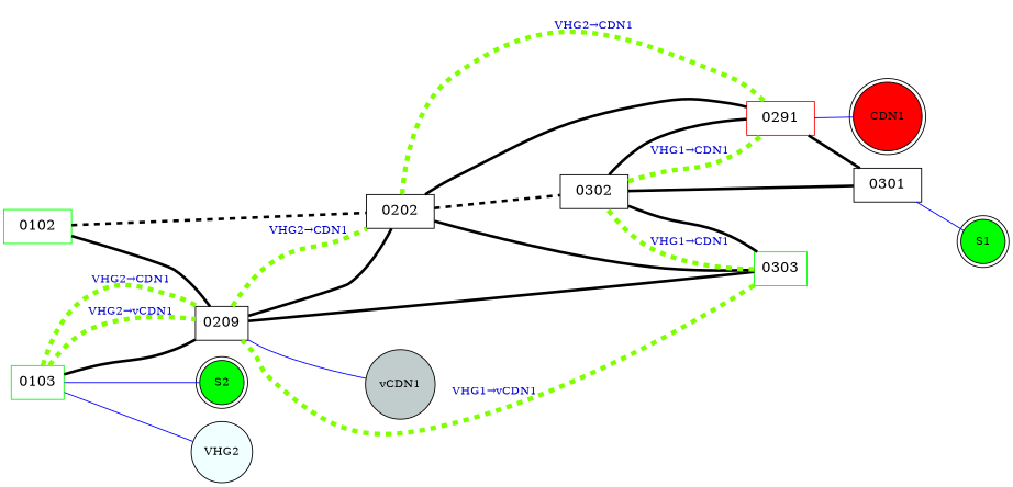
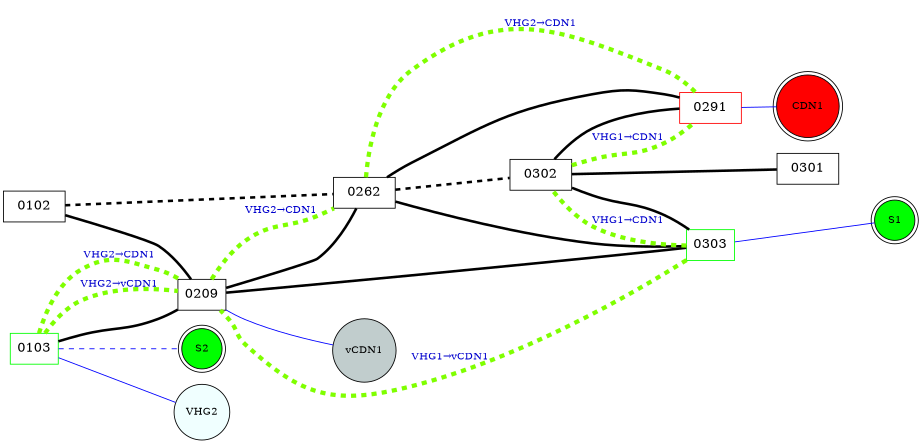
  graph {
    rankdir=LR
    node [fillcolor=white fontsize=15 shape=box style=filled]
    edge [fontsize=15 penwidth=3]
    0103 [color=green1 width=0.529412]
    n2 [color=black label=0209 width=0.000000]
-   0202 [color=black width=1.000000]
+   0202 [color=black width=1.000000 label=0262]
    n4 [color=red1 label=0291 width=1.000000]
    0303 [color=green1 width=0.529412]
    0302 [color=black width=1.000000]
    S2 [fillcolor=green fontsize=12 shape=doublecircle]
    VHG2 [fillcolor=azure1 fontsize=12 shape=circle]
    vCDN1 [fillcolor=azure3 fontsize=12 shape=circle]
    0301 [color=black width=1.000000]
    CDN1 [fillcolor=red fontsize=12 shape=doublecircle]
    S1 [fillcolor=green fontsize=12 shape=doublecircle]
-   0102 [color=green1 width=1.000000]
+   0102 [color=black width=1.000000]
    subgraph sub_1 {
      0103
      n2
      0202
      n4
      0303
      0302
    }
    0103 -- n2 [color=chartreuse fontcolor=blue3 fontsize=12 label="VHG2&#8594;CDN1" penwidth=5 style=dashed weight=0]
    0103 -- n2 [color=chartreuse fontcolor=blue3 fontsize=12 label="VHG2&#8594;vCDN1" penwidth=5 style=dashed weight=0]
    0103 -- n2 [label=" "]
-   0103 -- S2 [color=blue label=" " fontsize="" penwidth=""]
+   0103 -- S2 [color=blue label=" " style=dashed fontsize="" penwidth=""]
    0103 -- VHG2 [color=blue label=" " fontsize="" penwidth=""]
    n2 -- 0202 [color=chartreuse fontcolor=blue3 fontsize=12 label="VHG2&#8594;CDN1" penwidth=5 style=dashed weight=0]
    n2 -- 0303 [label=" "]
    n2 -- vCDN1 [color=blue label=" " fontsize="" penwidth=""]
    0202 -- n2 [label=" "]
    0202 -- n4 [color=chartreuse fontcolor=blue3 fontsize=12 label="VHG2&#8594;CDN1" penwidth=5 style=dashed weight=0]
    0202 -- 0303 [label=" "]
    0202 -- 0302 [label=" " style=dashed]
    n4 -- 0202 [label=" "]
    n4 -- 0302 [label=" "]
-   n4 -- 0301 [label=" "]
    n4 -- CDN1 [color=blue label=" " fontsize="" penwidth=""]
    0303 -- n2 [color=chartreuse fontcolor=blue3 fontsize=12 label="VHG1&#8594;vCDN1" penwidth=5 style=dashed weight=0]
    0303 -- 0302 [color=chartreuse fontcolor=blue3 fontsize=12 label="VHG1&#8594;CDN1" penwidth=5 style=dashed weight=0]
-   0301 -- S1 [color=blue label=" " fontsize="" penwidth=""]
+   0303 -- S1 [color=blue label=" " fontsize="" penwidth=""]
    0302 -- n4 [color=chartreuse fontcolor=blue3 fontsize=12 label="VHG1&#8594;CDN1" penwidth=5 style=dashed weight=0]
    0302 -- 0303 [label=" "]
    0301 -- 0302 [label=" "]
    0102 -- n2 [label=" "]
    0102 -- 0202 [label=" " style=dashed]
  }
